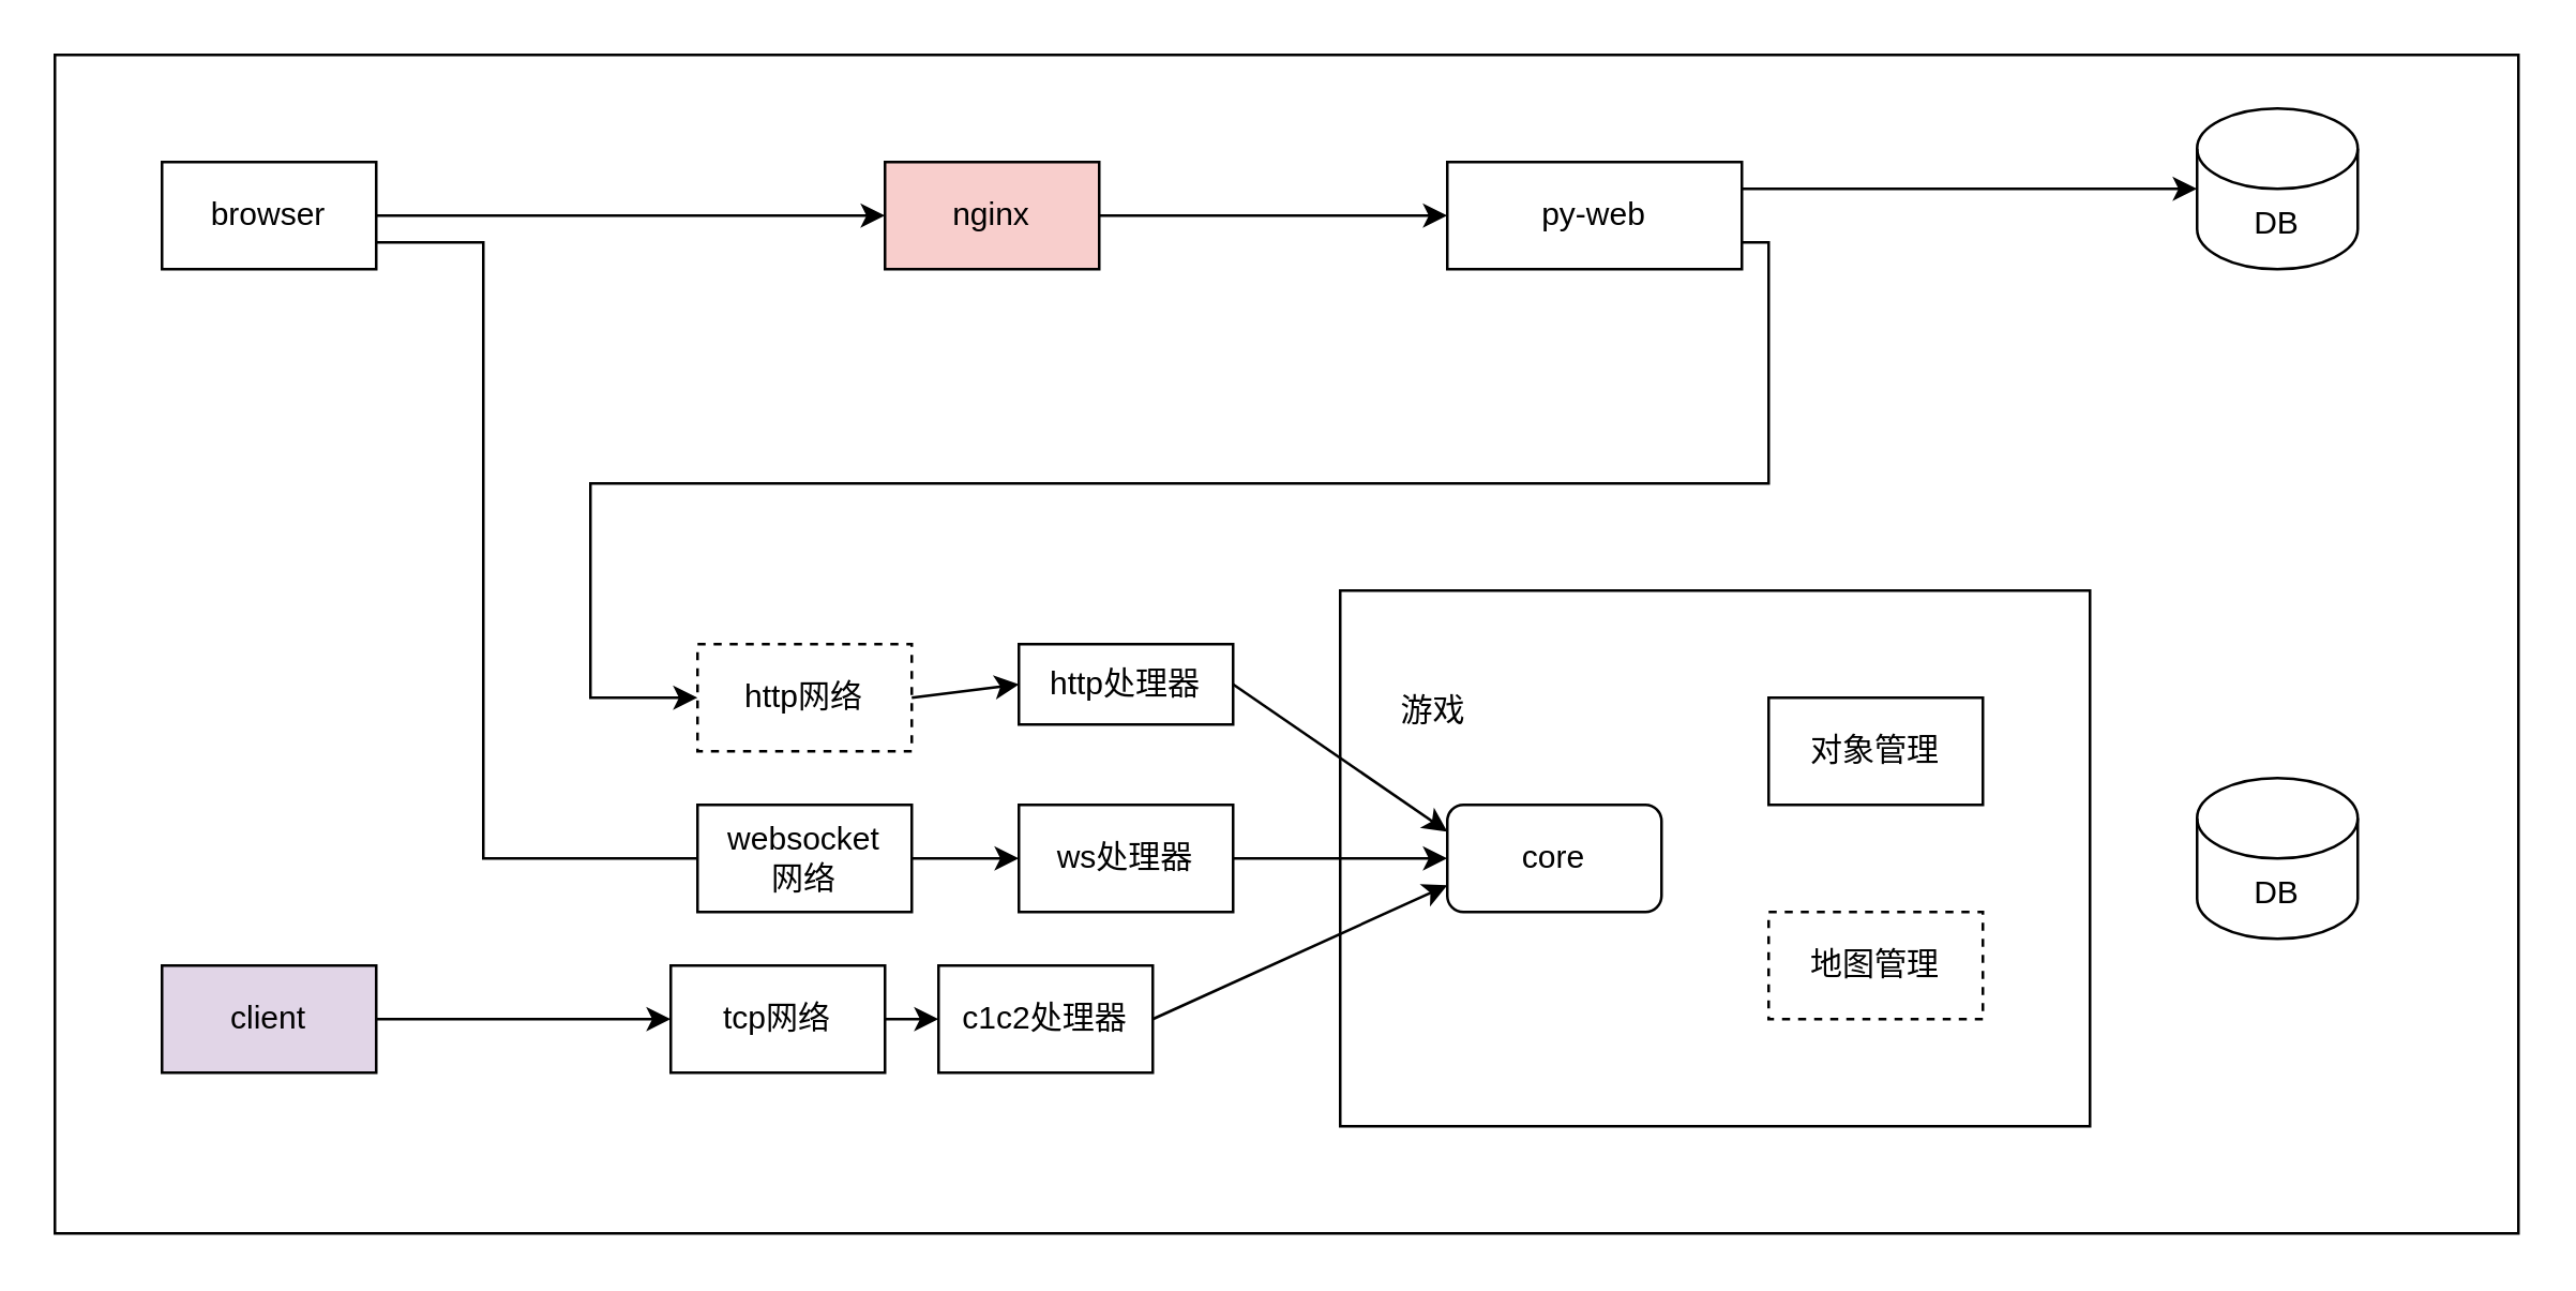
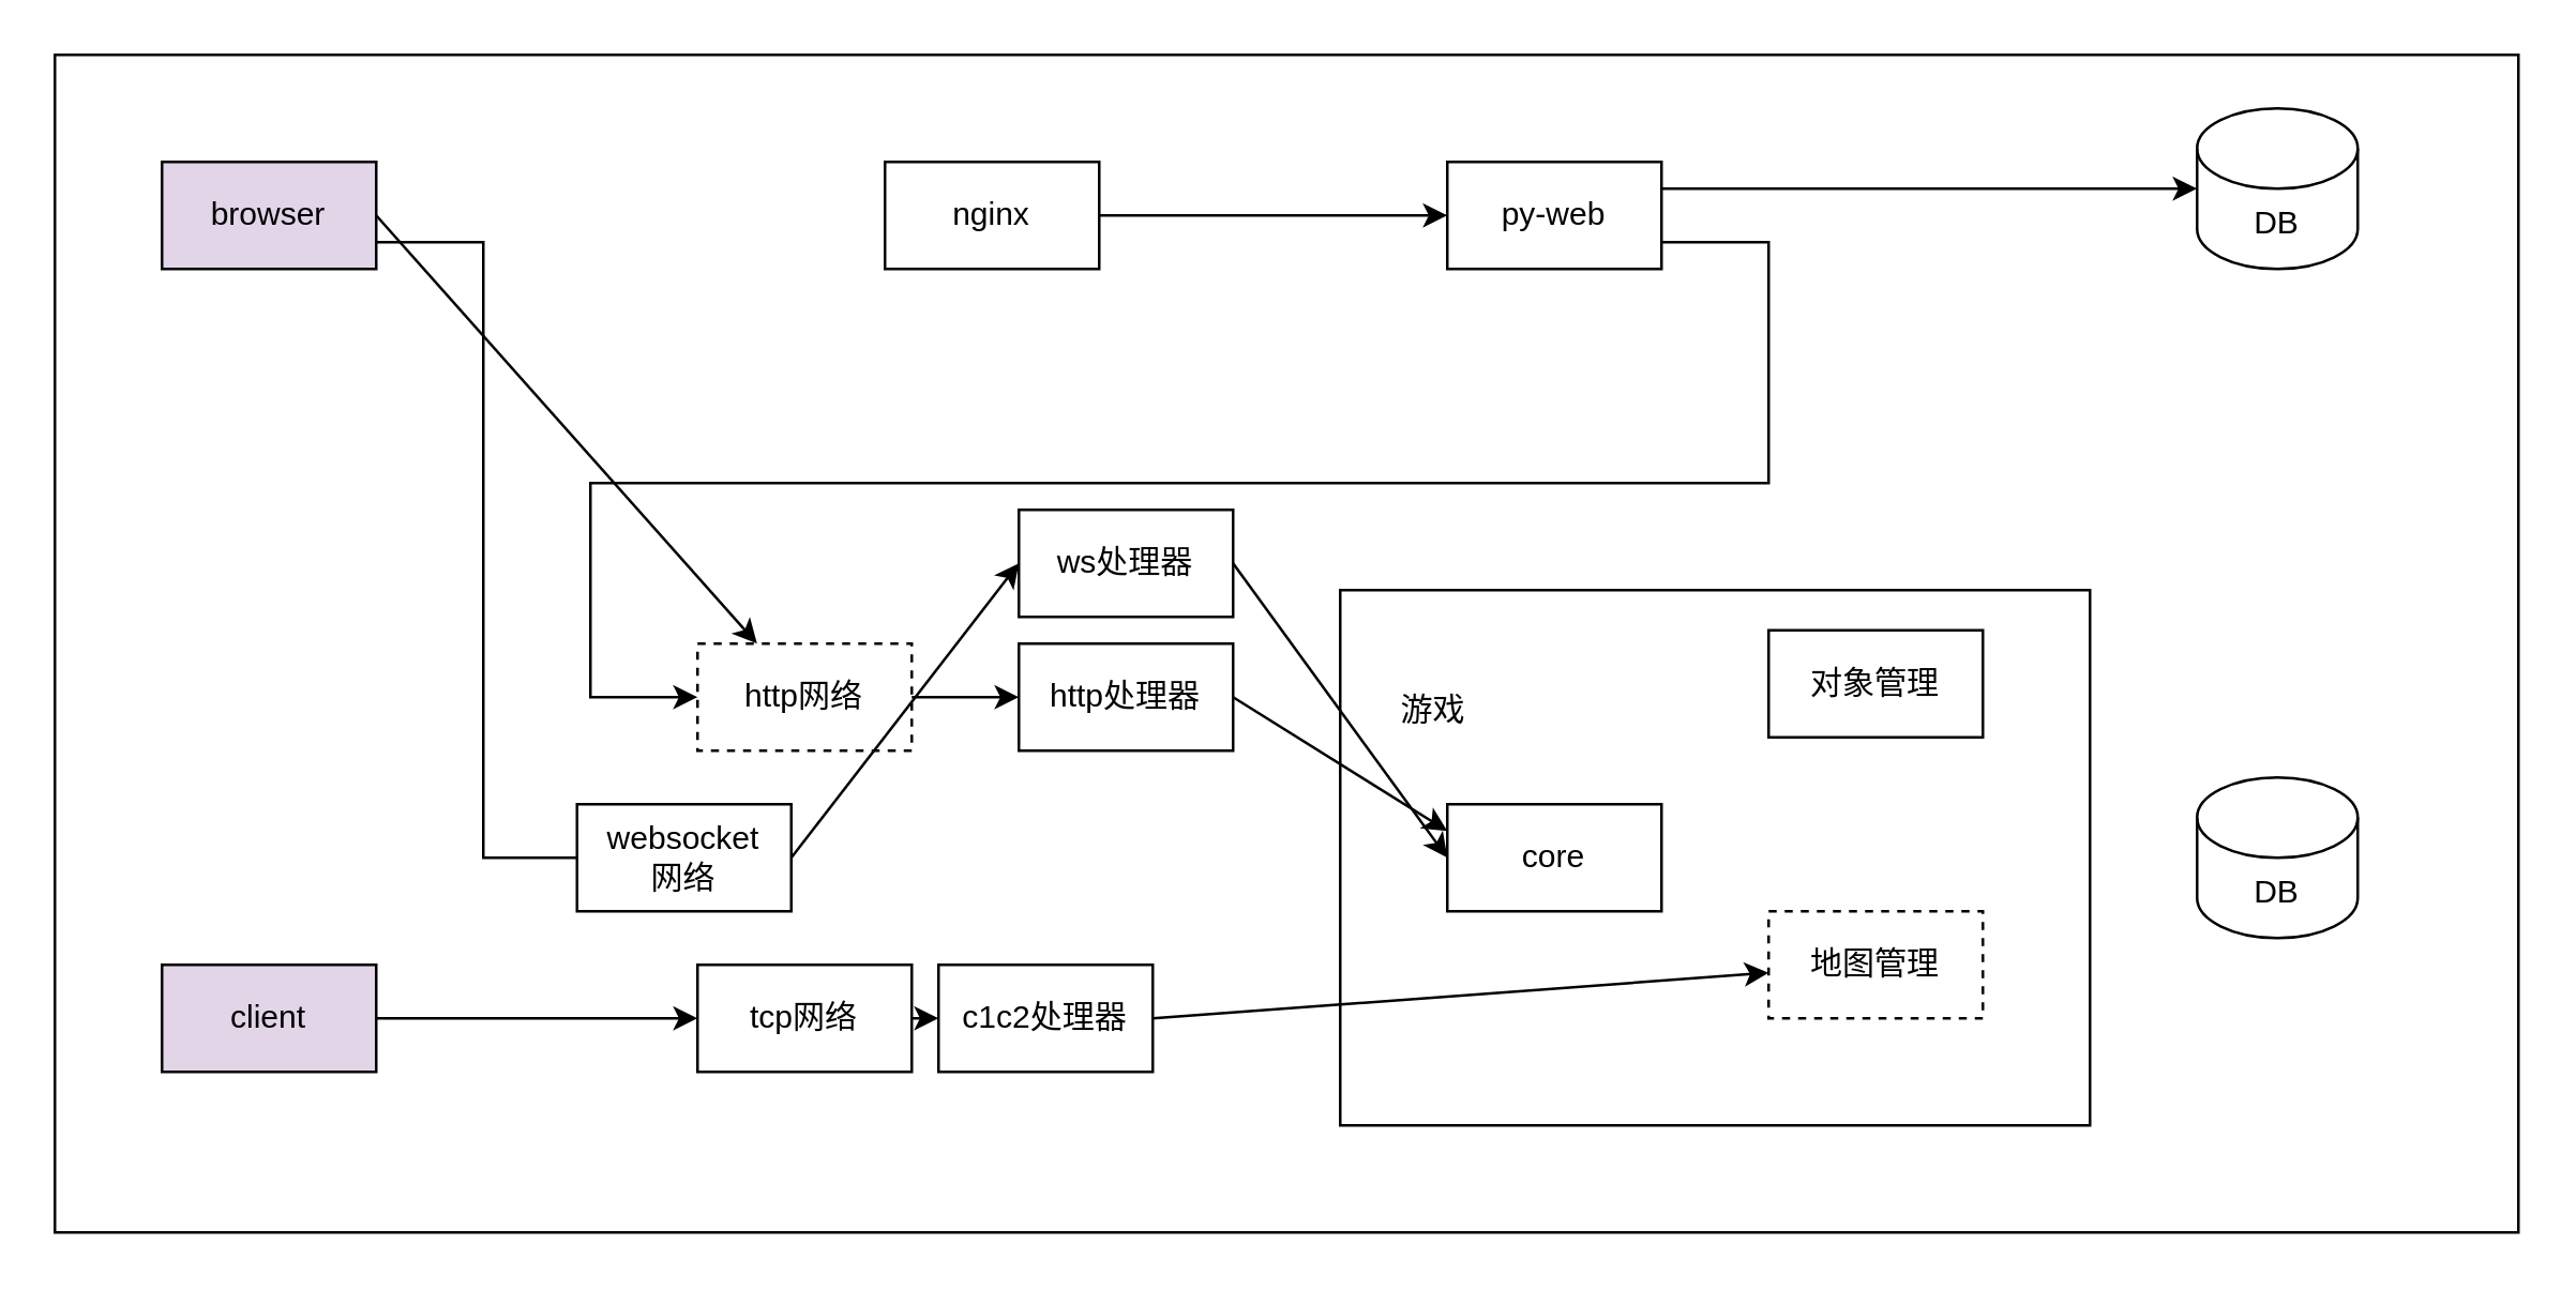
  <mxCell id="0" />
  <mxCell id="1" parent="0" />
  <mxCell id="2" value="" style="rounded=0;whiteSpace=wrap;html=1;" vertex="1" parent="1"><mxGeometry x="20" y="20" width="920" height="440" as="geometry" /></mxCell>
  <mxCell id="3" value="" style="rounded=0;whiteSpace=wrap;html=1;" parent="1" vertex="1"><mxGeometry x="500" y="220" width="280" height="200" as="geometry" /></mxCell>
- <mxCell id="4" value="对象管理" style="rounded=0;whiteSpace=wrap;html=1;" parent="1" vertex="1"><mxGeometry x="660" y="260" width="80" height="40" as="geometry" /></mxCell>
+ <mxCell id="4" value="对象管理" style="rounded=0;whiteSpace=wrap;html=1;" parent="1" vertex="1"><mxGeometry x="660" y="235" width="80" height="40" as="geometry" /></mxCell>
  <mxCell id="5" value="地图管理" style="rounded=0;whiteSpace=wrap;html=1;dashed=1;" parent="1" vertex="1"><mxGeometry x="660" y="340" width="80" height="40" as="geometry" /></mxCell>
- <mxCell id="6" value="core" style="whiteSpace=wrap;html=1;rounded=1;" parent="1" vertex="1"><mxGeometry x="540" y="300" width="80" height="40" as="geometry" /></mxCell>
+ <mxCell id="6" value="core" style="rounded=0;whiteSpace=wrap;html=1;" parent="1" vertex="1"><mxGeometry x="540" y="300" width="80" height="40" as="geometry" /></mxCell>
  <mxCell id="7" value="游戏" style="text;html=1;strokeColor=none;fillColor=none;align=center;verticalAlign=middle;whiteSpace=wrap;rounded=0;" parent="1" vertex="1"><mxGeometry x="505" y="250" width="60" height="30" as="geometry" /></mxCell>
  <mxCell id="8" value="http网络" style="rounded=0;whiteSpace=wrap;html=1;dashed=1;" parent="1" vertex="1"><mxGeometry x="260" y="240" width="80" height="40" as="geometry" /></mxCell>
- <mxCell id="9" value="http处理器" style="rounded=0;whiteSpace=wrap;html=1;" parent="1" vertex="1"><mxGeometry x="380" y="240" width="80" height="30" as="geometry" /></mxCell>
- <mxCell id="10" value="tcp网络" style="rounded=0;whiteSpace=wrap;html=1;" parent="1" vertex="1"><mxGeometry x="250" y="360" width="80" height="40" as="geometry" /></mxCell>
+ <mxCell id="9" value="http处理器" style="rounded=0;whiteSpace=wrap;html=1;" parent="1" vertex="1"><mxGeometry x="380" y="240" width="80" height="40" as="geometry" /></mxCell>
+ <mxCell id="10" value="tcp网络" style="rounded=0;whiteSpace=wrap;html=1;" parent="1" vertex="1"><mxGeometry x="260" y="360" width="80" height="40" as="geometry" /></mxCell>
  <mxCell id="11" value="c1c2处理器" style="rounded=0;whiteSpace=wrap;html=1;" parent="1" vertex="1"><mxGeometry x="350" y="360" width="80" height="40" as="geometry" /></mxCell>
  <mxCell id="12" value="" style="endArrow=classic;html=1;rounded=0;exitX=1;exitY=0.5;exitDx=0;exitDy=0;entryX=0;entryY=0.5;entryDx=0;entryDy=0;" parent="1" source="8" target="9" edge="1"><mxGeometry width="50" height="50" relative="1" as="geometry"><mxPoint x="430" y="390" as="sourcePoint" /><mxPoint x="480" y="340" as="targetPoint" /></mxGeometry></mxCell>
  <mxCell id="13" value="" style="endArrow=classic;html=1;rounded=0;exitX=1;exitY=0.5;exitDx=0;exitDy=0;entryX=0;entryY=0.25;entryDx=0;entryDy=0;" parent="1" source="9" target="6" edge="1"><mxGeometry width="50" height="50" relative="1" as="geometry"><mxPoint x="430" y="410" as="sourcePoint" /><mxPoint x="480" y="360" as="targetPoint" /></mxGeometry></mxCell>
  <mxCell id="14" value="" style="endArrow=classic;html=1;rounded=0;exitX=1;exitY=0.5;exitDx=0;exitDy=0;entryX=0;entryY=0.5;entryDx=0;entryDy=0;" parent="1" source="10" target="11" edge="1"><mxGeometry width="50" height="50" relative="1" as="geometry"><mxPoint x="430" y="430" as="sourcePoint" /><mxPoint x="370" y="410" as="targetPoint" /></mxGeometry></mxCell>
- <mxCell id="15" value="" style="endArrow=classic;html=1;rounded=0;entryX=0;entryY=0.75;entryDx=0;entryDy=0;exitX=1;exitY=0.5;exitDx=0;exitDy=0;" parent="1" source="11" target="6" edge="1"><mxGeometry width="50" height="50" relative="1" as="geometry"><mxPoint x="430" y="410" as="sourcePoint" /><mxPoint x="480" y="360" as="targetPoint" /></mxGeometry></mxCell>
- <mxCell id="16" value="py-web" style="rounded=0;whiteSpace=wrap;html=1;" parent="1" vertex="1"><mxGeometry x="540" y="60" width="110" height="40" as="geometry" /></mxCell>
+ <mxCell id="15" value="" style="endArrow=classic;html=1;rounded=0;exitX=1;exitY=0.5;exitDx=0;exitDy=0;" parent="1" source="11" target="5" edge="1"><mxGeometry width="50" height="50" relative="1" as="geometry"><mxPoint x="430" y="410" as="sourcePoint" /><mxPoint x="480" y="360" as="targetPoint" /></mxGeometry></mxCell>
+ <mxCell id="16" value="py-web" style="rounded=0;whiteSpace=wrap;html=1;" parent="1" vertex="1"><mxGeometry x="540" y="60" width="80" height="40" as="geometry" /></mxCell>
  <mxCell id="17" value="DB" style="shape=cylinder3;whiteSpace=wrap;html=1;boundedLbl=1;backgroundOutline=1;size=15;" parent="1" vertex="1"><mxGeometry x="820" y="40" width="60" height="60" as="geometry" /></mxCell>
  <mxCell id="18" value="DB" style="shape=cylinder3;whiteSpace=wrap;html=1;boundedLbl=1;backgroundOutline=1;size=15;" parent="1" vertex="1"><mxGeometry x="820" y="290" width="60" height="60" as="geometry" /></mxCell>
- <mxCell id="19" value="" style="endArrow=classic;html=1;rounded=0;exitX=1;exitY=0.5;exitDx=0;exitDy=0;entryX=0;entryY=0.5;entryDx=0;entryDy=0;" parent="1" source="21" target="30" edge="1"><mxGeometry width="50" height="50" relative="1" as="geometry"><mxPoint x="160" y="60" as="sourcePoint" /><mxPoint x="520" y="70" as="targetPoint" /></mxGeometry></mxCell>
+ <mxCell id="19" value="" style="endArrow=classic;html=1;rounded=0;exitX=1;exitY=0.5;exitDx=0;exitDy=0;" parent="1" source="21" target="8" edge="1"><mxGeometry width="50" height="50" relative="1" as="geometry"><mxPoint x="160" y="60" as="sourcePoint" /><mxPoint x="520" y="70" as="targetPoint" /></mxGeometry></mxCell>
  <mxCell id="20" value="client" style="rounded=0;whiteSpace=wrap;html=1;fillColor=#e1d5e7;" parent="1" vertex="1"><mxGeometry x="60" y="360" width="80" height="40" as="geometry" /></mxCell>
- <mxCell id="21" value="browser" style="rounded=0;whiteSpace=wrap;html=1;" parent="1" vertex="1"><mxGeometry x="60" y="60" width="80" height="40" as="geometry" /></mxCell>
+ <mxCell id="21" value="browser" style="rounded=0;whiteSpace=wrap;html=1;fillColor=#e1d5e7;" parent="1" vertex="1"><mxGeometry x="60" y="60" width="80" height="40" as="geometry" /></mxCell>
  <mxCell id="22" value="" style="endArrow=classic;html=1;rounded=0;exitX=1;exitY=0.5;exitDx=0;exitDy=0;entryX=0;entryY=0.5;entryDx=0;entryDy=0;" parent="1" source="20" target="10" edge="1"><mxGeometry width="50" height="50" relative="1" as="geometry"><mxPoint x="340" y="230" as="sourcePoint" /><mxPoint x="390" y="180" as="targetPoint" /></mxGeometry></mxCell>
  <mxCell id="23" value="" style="endArrow=classic;html=1;rounded=0;exitX=1;exitY=0.75;exitDx=0;exitDy=0;entryX=0;entryY=0.5;entryDx=0;entryDy=0;" parent="1" source="16" target="8" edge="1"><mxGeometry width="50" height="50" relative="1" as="geometry"><mxPoint x="570" y="130" as="sourcePoint" /><mxPoint x="220" y="180" as="targetPoint" /><Array as="points"><mxPoint x="660" y="90" /><mxPoint x="660" y="180" /><mxPoint x="220" y="180" /><mxPoint x="220" y="260" /></Array></mxGeometry></mxCell>
  <mxCell id="24" value="" style="endArrow=classic;html=1;rounded=0;entryX=0;entryY=0.5;entryDx=0;entryDy=0;entryPerimeter=0;exitX=1;exitY=0.25;exitDx=0;exitDy=0;" parent="1" source="16" target="17" edge="1"><mxGeometry width="50" height="50" relative="1" as="geometry"><mxPoint x="340" y="210" as="sourcePoint" /><mxPoint x="390" y="160" as="targetPoint" /></mxGeometry></mxCell>
- <mxCell id="25" value="websocket&lt;br&gt;网络" style="rounded=0;whiteSpace=wrap;html=1;" vertex="1" parent="1"><mxGeometry x="260" y="300" width="80" height="40" as="geometry" /></mxCell>
- <mxCell id="26" value="ws处理器" style="rounded=0;whiteSpace=wrap;html=1;" vertex="1" parent="1"><mxGeometry x="380" y="300" width="80" height="40" as="geometry" /></mxCell>
+ <mxCell id="25" value="websocket&lt;br&gt;网络" style="rounded=0;whiteSpace=wrap;html=1;" vertex="1" parent="1"><mxGeometry x="215" y="300" width="80" height="40" as="geometry" /></mxCell>
+ <mxCell id="26" value="ws处理器" style="rounded=0;whiteSpace=wrap;html=1;" vertex="1" parent="1"><mxGeometry x="380" y="190" width="80" height="40" as="geometry" /></mxCell>
  <mxCell id="27" value="" style="endArrow=classic;html=1;rounded=0;exitX=1;exitY=0.5;exitDx=0;exitDy=0;entryX=0;entryY=0.5;entryDx=0;entryDy=0;" edge="1" parent="1" source="25" target="26"><mxGeometry width="50" height="50" relative="1" as="geometry"><mxPoint x="430" y="450" as="sourcePoint" /><mxPoint x="480" y="400" as="targetPoint" /></mxGeometry></mxCell>
  <mxCell id="28" value="" style="endArrow=classic;html=1;rounded=0;exitX=1;exitY=0.5;exitDx=0;exitDy=0;entryX=0;entryY=0.5;entryDx=0;entryDy=0;" edge="1" parent="1" source="26" target="6"><mxGeometry width="50" height="50" relative="1" as="geometry"><mxPoint x="470" y="270" as="sourcePoint" /><mxPoint x="530" y="320" as="targetPoint" /></mxGeometry></mxCell>
  <mxCell id="29" value="" style="endArrow=none;html=1;rounded=0;entryX=0;entryY=0.5;entryDx=0;entryDy=0;exitX=1;exitY=0.75;exitDx=0;exitDy=0;" edge="1" parent="1" source="21" target="25"><mxGeometry width="50" height="50" relative="1" as="geometry"><mxPoint x="180" y="100" as="sourcePoint" /><mxPoint x="550" y="90" as="targetPoint" /><Array as="points"><mxPoint x="180" y="90" /><mxPoint x="180" y="320" /></Array></mxGeometry></mxCell>
- <mxCell id="30" value="nginx" style="rounded=0;whiteSpace=wrap;html=1;fillColor=#f8cecc;" vertex="1" parent="1"><mxGeometry x="330" y="60" width="80" height="40" as="geometry" /></mxCell>
+ <mxCell id="30" value="nginx" style="rounded=0;whiteSpace=wrap;html=1;" vertex="1" parent="1"><mxGeometry x="330" y="60" width="80" height="40" as="geometry" /></mxCell>
  <mxCell id="31" value="" style="endArrow=classic;html=1;rounded=0;exitX=1;exitY=0.5;exitDx=0;exitDy=0;entryX=0;entryY=0.5;entryDx=0;entryDy=0;" edge="1" parent="1" source="30" target="16"><mxGeometry width="50" height="50" relative="1" as="geometry"><mxPoint x="150" y="90" as="sourcePoint" /><mxPoint x="340" y="90" as="targetPoint" /></mxGeometry></mxCell>
